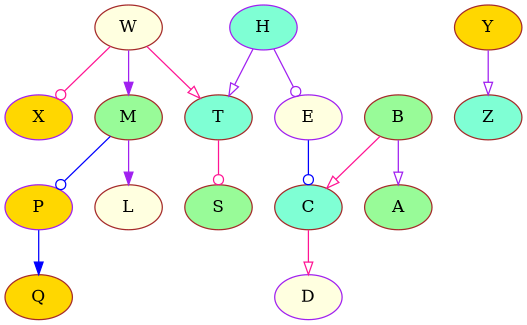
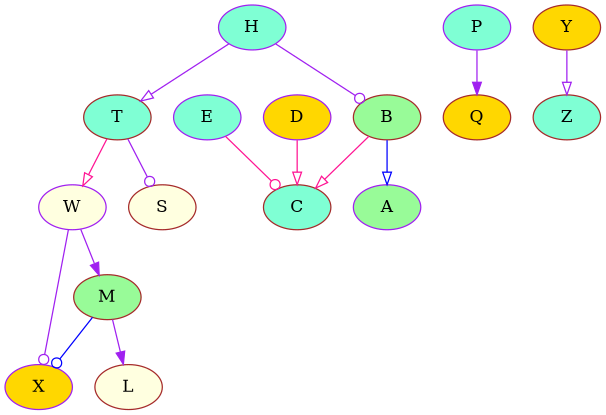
  digraph {
    node [color=brown fillcolor=aquamarine style=filled]
    edge [arrowhead=onormal color=purple]
    n1 [color=purple label=H]
    n2 [label=T]
-   n3 [color=purple fillcolor=lightyellow label=E]
-   n4 [fillcolor=lightyellow label=W]
-   n5 [fillcolor=palegreen label=S]
+   n3 [color=purple label=E]
+   n4 [color=purple fillcolor=lightyellow label=W]
+   n5 [fillcolor=lightyellow label=S]
    n6 [label=C]
    n7 [color=purple fillcolor=gold label=X]
    n8 [fillcolor=palegreen label=M]
-   n9 [color=purple fillcolor=gold label=P]
+   n9 [color=purple label=P]
    n10 [fillcolor=lightyellow label=L]
    n11 [fillcolor=gold label=Y]
    n12 [label=Z]
    n13 [fillcolor=gold label=Q]
-   n14 [color=purple fillcolor=lightyellow label=D]
+   n14 [color=purple fillcolor=gold label=D]
    n15 [fillcolor=palegreen label=B]
-   n16 [fillcolor=palegreen label=A]
+   n16 [color=purple fillcolor=palegreen label=A]
    n1 -> n2
-   n1 -> n3 [arrowhead=odot]
-   n4 -> n2 [color=deeppink]
-   n2 -> n5 [arrowhead=odot color=deeppink]
-   n3 -> n6 [arrowhead=odot color=blue]
-   n4 -> n7 [arrowhead=odot color=deeppink]
+   n1 -> n15 [arrowhead=odot]
+   n2 -> n4 [color=deeppink]
+   n2 -> n5 [arrowhead=odot]
+   n3 -> n6 [arrowhead=odot color=deeppink]
+   n4 -> n7 [arrowhead=odot]
    n4 -> n8 [arrowhead=normal]
-   n6 -> n14 [color=deeppink]
-   n8 -> n9 [arrowhead=odot color=blue]
+   n14 -> n6 [color=deeppink]
+   n8 -> n7 [arrowhead=odot color=blue]
    n8 -> n10 [arrowhead=normal]
-   n9 -> n13 [arrowhead=normal color=blue]
+   n9 -> n13 [arrowhead=normal]
    n11 -> n12
    n15 -> n6 [color=deeppink]
-   n15 -> n16
+   n15 -> n16 [color=blue]
  }
